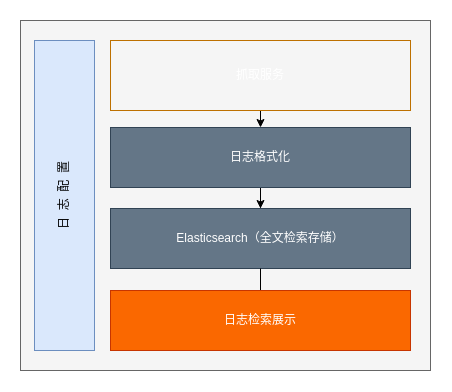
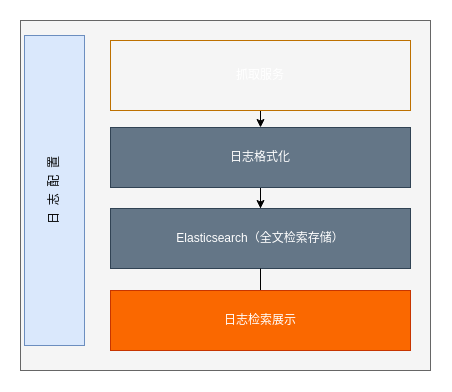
  <mxCell id="0" />
  <mxCell id="1" parent="0" />
  <mxCell id="2" value="" style="rounded=0;whiteSpace=wrap;html=1;fillColor=#f5f5f5;strokeColor=#666666;fontColor=#333333;" vertex="1" parent="1"><mxGeometry x="20" y="20" width="410" height="350" as="geometry" /></mxCell>
- <mxCell id="3" value="日&amp;nbsp; 志&amp;nbsp; 配&amp;nbsp; 置" style="rounded=0;whiteSpace=wrap;html=1;fillColor=#dae8fc;strokeColor=#6c8ebf;horizontal=0;align=center;verticalAlign=middle;" vertex="1" parent="1"><mxGeometry x="34" y="40" width="60" height="310" as="geometry" /></mxCell>
+ <mxCell id="3" value="日&amp;nbsp; 志&amp;nbsp; 配&amp;nbsp; 置" style="rounded=0;whiteSpace=wrap;html=1;fillColor=#dae8fc;strokeColor=#6c8ebf;horizontal=0;align=center;verticalAlign=middle;" vertex="1" parent="1"><mxGeometry x="24" y="35" width="60" height="310" as="geometry" /></mxCell>
  <mxCell id="4" style="edgeStyle=orthogonalEdgeStyle;rounded=0;orthogonalLoop=1;jettySize=auto;html=1;exitX=0.5;exitY=1;exitDx=0;exitDy=0;entryX=0.5;entryY=0;entryDx=0;entryDy=0;" edge="1" parent="1" source="5" target="7"><mxGeometry relative="1" as="geometry" /></mxCell>
  <mxCell id="5" value="抓取服务" style="rounded=0;whiteSpace=wrap;html=1;align=center;fillColor=#f5f5f5;strokeColor=#BD7000;fontColor=#ffffff;" vertex="1" parent="1"><mxGeometry x="110" y="40" width="300" height="70" as="geometry" /></mxCell>
  <mxCell id="6" style="edgeStyle=orthogonalEdgeStyle;rounded=0;orthogonalLoop=1;jettySize=auto;html=1;exitX=0.5;exitY=1;exitDx=0;exitDy=0;" edge="1" parent="1" source="7" target="8"><mxGeometry relative="1" as="geometry" /></mxCell>
  <mxCell id="7" value="日志格式化" style="rounded=0;whiteSpace=wrap;html=1;align=center;fillColor=#647687;strokeColor=#314354;fontColor=#ffffff;" vertex="1" parent="1"><mxGeometry x="110" y="127" width="300" height="60" as="geometry" /></mxCell>
  <mxCell id="8" value="Elasticsearch（全文检索存储）" style="rounded=0;whiteSpace=wrap;html=1;align=center;fillColor=#647687;strokeColor=#314354;fontColor=#ffffff;" vertex="1" parent="1"><mxGeometry x="110" y="208" width="300" height="60" as="geometry" /></mxCell>
  <mxCell id="9" style="edgeStyle=orthogonalEdgeStyle;rounded=0;orthogonalLoop=1;jettySize=auto;html=1;endArrow=none;" edge="1" parent="1" source="10" target="8"><mxGeometry relative="1" as="geometry" /></mxCell>
  <mxCell id="10" value="日志检索展示" style="rounded=0;whiteSpace=wrap;html=1;align=center;fillColor=#fa6800;strokeColor=#C73500;fontColor=#ffffff;" vertex="1" parent="1"><mxGeometry x="110" y="290" width="300" height="60" as="geometry" /></mxCell>
